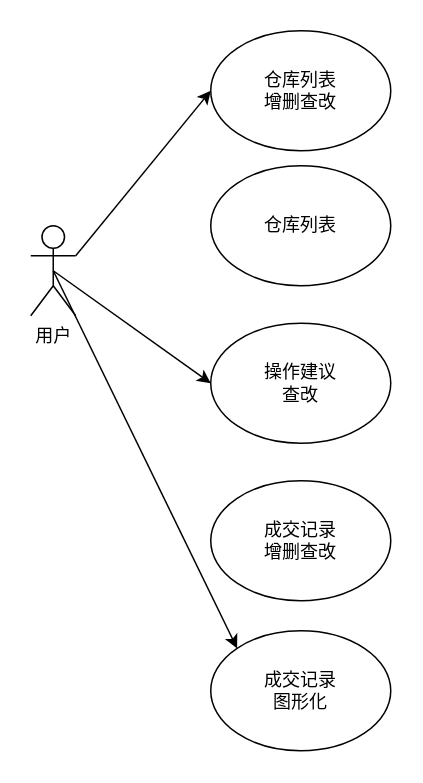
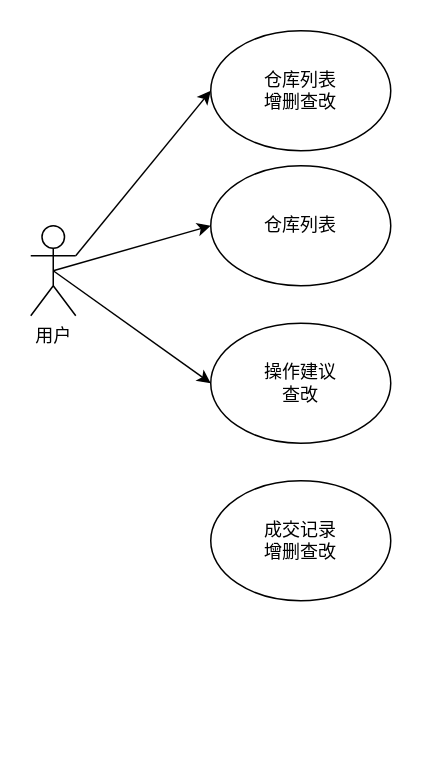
  <mxCell id="0" />
  <mxCell id="1" parent="0" />
  <mxCell id="2" style="edgeStyle=none;rounded=0;orthogonalLoop=1;jettySize=auto;html=1;exitX=1;exitY=0.333;exitDx=0;exitDy=0;exitPerimeter=0;entryX=0;entryY=0.5;entryDx=0;entryDy=0;fontColor=#000000;" edge="1" parent="1" source="6" target="7"><mxGeometry relative="1" as="geometry" /></mxCell>
+ <mxCell id="3" style="edgeStyle=none;rounded=0;orthogonalLoop=1;jettySize=auto;html=1;exitX=0.5;exitY=0.5;exitDx=0;exitDy=0;exitPerimeter=0;entryX=0;entryY=0.5;entryDx=0;entryDy=0;fontColor=#000000;" edge="1" parent="1" source="6" target="8"><mxGeometry relative="1" as="geometry" /></mxCell>
  <mxCell id="4" style="edgeStyle=none;rounded=0;orthogonalLoop=1;jettySize=auto;html=1;exitX=0.5;exitY=0.5;exitDx=0;exitDy=0;exitPerimeter=0;entryX=0;entryY=0.5;entryDx=0;entryDy=0;fontColor=#000000;" edge="1" parent="1" source="6" target="10"><mxGeometry relative="1" as="geometry" /></mxCell>
- <mxCell id="5" style="edgeStyle=none;rounded=0;orthogonalLoop=1;jettySize=auto;html=1;exitX=0.5;exitY=0.5;exitDx=0;exitDy=0;exitPerimeter=0;entryX=0;entryY=0;entryDx=0;entryDy=0;fontColor=#000000;" edge="1" parent="1" source="6" target="11"><mxGeometry relative="1" as="geometry" /></mxCell>
  <mxCell id="6" value="用户&lt;br&gt;" style="shape=umlActor;verticalLabelPosition=bottom;labelBackgroundColor=#ffffff;verticalAlign=top;outlineConnect=0;fontColor=#000000;html=1;" vertex="1" parent="1"><mxGeometry x="20" y="150" width="30" height="60" as="geometry" /></mxCell>
  <mxCell id="7" value="仓库列表&lt;br&gt;增删查改&lt;br&gt;" style="ellipse;whiteSpace=wrap;html=1;fontColor=#000000;" vertex="1" parent="1"><mxGeometry x="140" y="20" width="120" height="80" as="geometry" /></mxCell>
  <mxCell id="8" value="仓库列表" style="ellipse;whiteSpace=wrap;html=1;fontColor=#000000;" vertex="1" parent="1"><mxGeometry x="140" y="110" width="120" height="80" as="geometry" /></mxCell>
  <mxCell id="9" value="成交记录&lt;br&gt;增删查改&lt;br&gt;" style="ellipse;whiteSpace=wrap;html=1;fontColor=#000000;" vertex="1" parent="1"><mxGeometry x="140" y="320" width="120" height="80" as="geometry" /></mxCell>
  <mxCell id="10" value="操作建议&lt;br&gt;查改&lt;br&gt;" style="ellipse;whiteSpace=wrap;html=1;fontColor=#000000;" vertex="1" parent="1"><mxGeometry x="140" y="215" width="120" height="80" as="geometry" /></mxCell>
- <mxCell id="11" value="成交记录&lt;br&gt;图形化&lt;br&gt;" style="ellipse;whiteSpace=wrap;html=1;fontColor=#000000;" vertex="1" parent="1"><mxGeometry x="140" y="420" width="120" height="80" as="geometry" /></mxCell>
